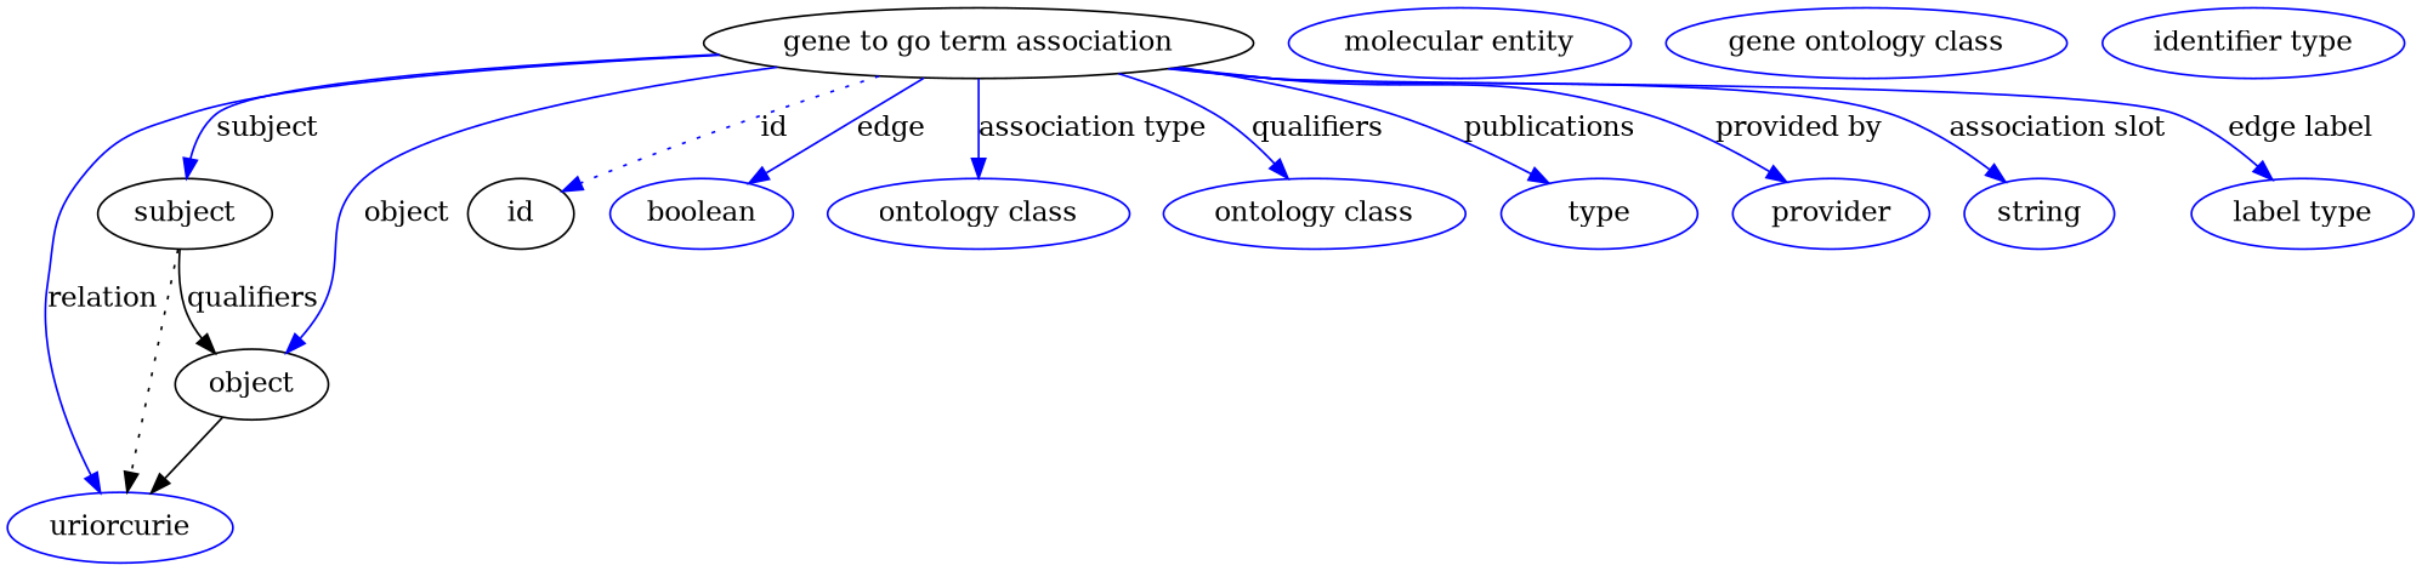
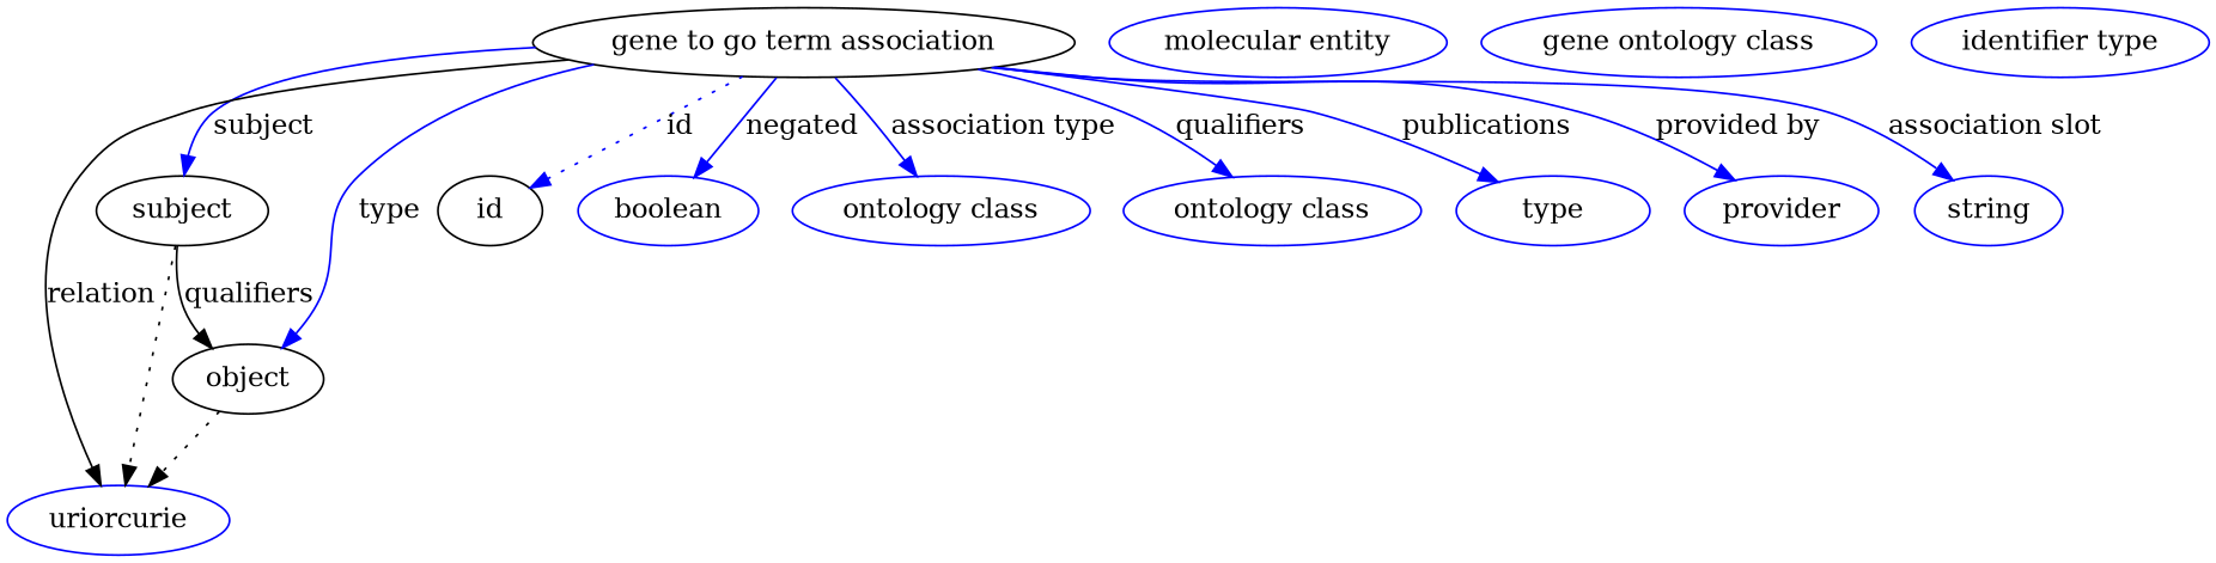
  digraph {
    node [color=blue]
    edge [color=blue style=solid]
    n1 [height=0.5 label="gene to go term association" width=2.9685 color=""]
    subject [height=0.5 width=0.97656 color=""]
    n3 [height=0.5 label=uriorcurie width=1.2492]
    object [height=0.5 width=0.88096 color=""]
    id [height=0.5 width=0.75 color=""]
    n6 [height=0.5 label=boolean width=1.0584]
    n7 [height=0.5 label="ontology class" width=1.6931]
    n8 [height=0.5 label="ontology class" width=1.6931]
    n9 [height=0.5 label=type width=1.3859]
    n10 [height=0.5 label=provider width=1.1129]
    n11 [height=0.5 label=string width=0.8403]
-   n12 [height=0.5 label="label type" width=1.2425]
    n13 [height=0.5 label="molecular entity" width=1.8837]
    n14 [height=0.5 label="gene ontology class" width=2.2183]
    n15 [height=0.5 label="identifier type" width=1.652]
    n1 -> subject [label=subject]
-   n1 -> n3 [label=relation]
-   n1 -> object [label=object]
+   n1 -> n3 [color=black label=relation]
+   n1 -> object [label=type]
    n1 -> id [label=id style=dotted]
-   n1 -> n6 [label="edge"]
+   n1 -> n6 [label=negated]
    n1 -> n7 [label="association type"]
    n1 -> n8 [label=qualifiers]
    n1 -> n9 [label=publications]
    n1 -> n10 [label="provided by"]
    n1 -> n11 [label="association slot"]
-   n1 -> n12 [label="edge label"]
    subject -> n3 [style=dotted color=""]
    subject -> object [label=qualifiers color="" style=""]
-   object -> n3 [color=""]
+   object -> n3 [style=dotted color=""]
  }
